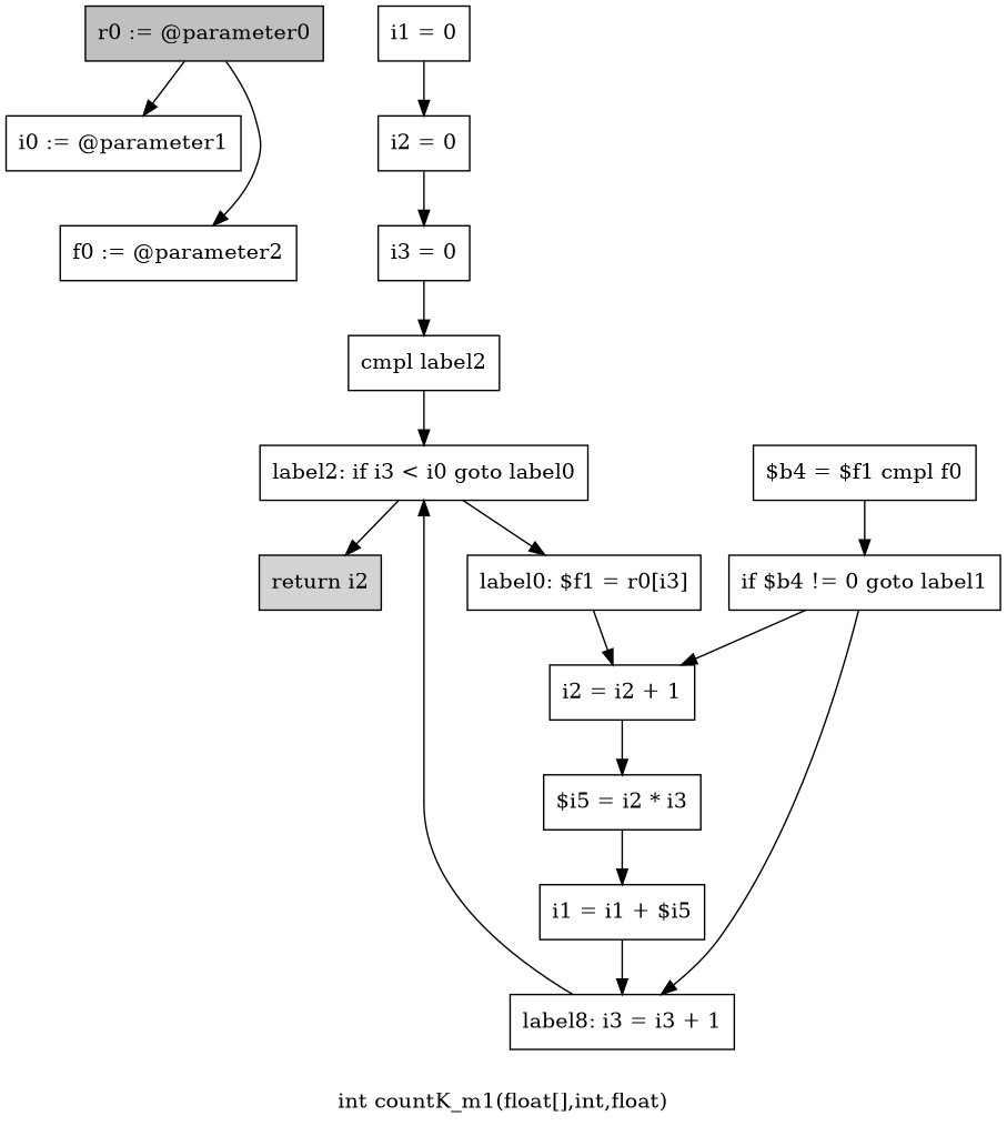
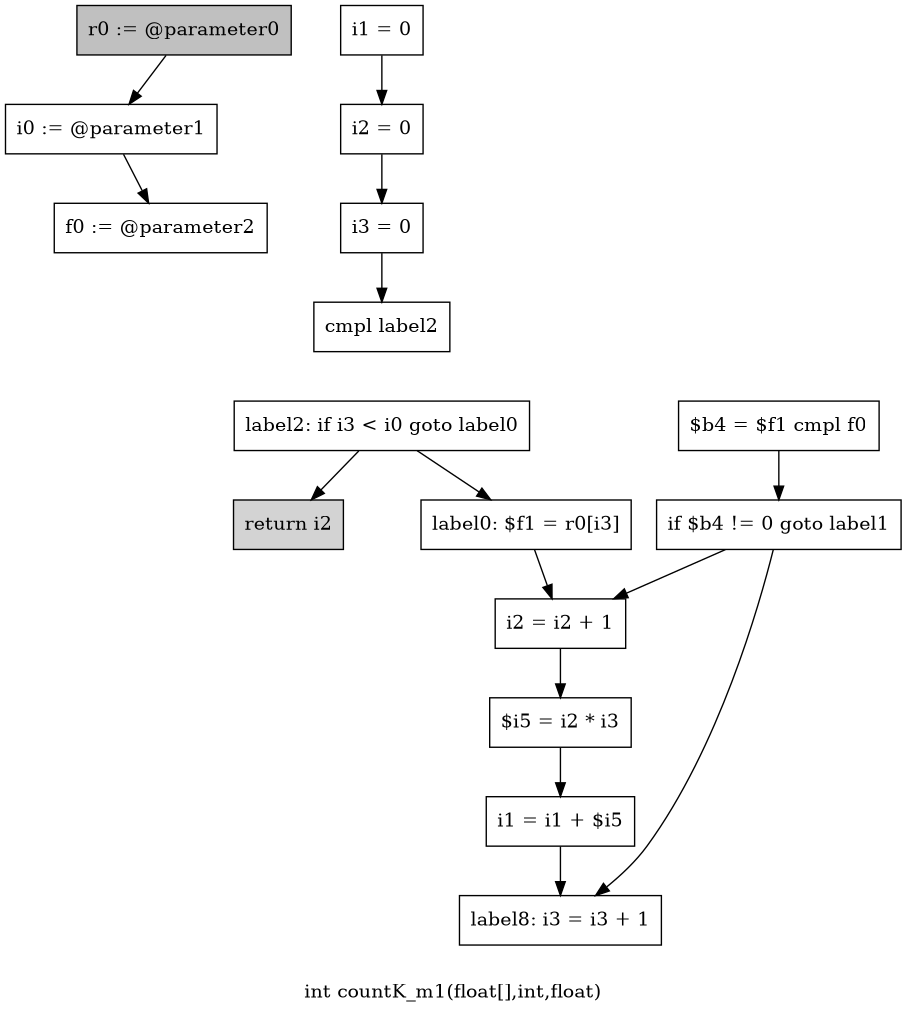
  digraph {
    label="int countK_m1(float[],int,float)"
    node [shape=box]
    n1 [fillcolor=gray label="r0 := @parameter0" style=filled]
    n2 [label="i0 := @parameter1"]
    n3 [label="f0 := @parameter2"]
    n4 [label="i1 = 0"]
    n5 [label="i2 = 0"]
    n6 [label="i3 = 0"]
    n7 [label="cmpl label2"]
    n8 [label="label2: if i3 < i0 goto label0"]
    n9 [label="label0: $f1 = r0[i3]"]
    n10 [fillcolor=lightgray label="return i2" style=filled]
    n11 [label="i2 = i2 + 1"]
    n12 [label="$b4 = $f1 cmpl f0"]
    n13 [label="if $b4 != 0 goto label1"]
    n14 [label="label8: i3 = i3 + 1"]
    n15 [label="$i5 = i2 * i3"]
    n16 [label="i1 = i1 + $i5"]
    n1 -> n2
-   n1 -> n3
+   n2 -> n3
    n4 -> n5
    n5 -> n6
    n6 -> n7
-   n7 -> n8
    n8 -> n9
    n8 -> n10
    n9 -> n11
    n11 -> n15
    n12 -> n13
    n13 -> n11
    n13 -> n14
-   n14 -> n8
    n15 -> n16
    n16 -> n14
  }
